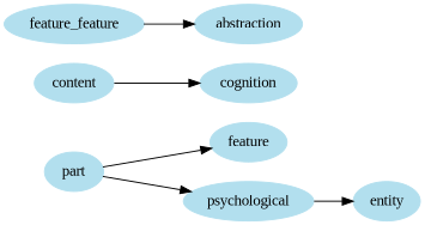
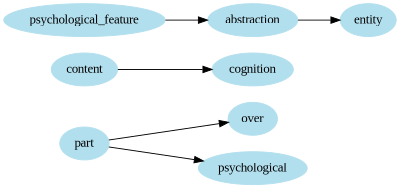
  digraph {
    fontname="Liberation Serif"
    rankdir=LR
    node [color=lightblue2 fontname="Liberation Serif" style=filled]
    edge [fontname="Liberation Serif"]
    part
-   over [label=feature]
+   over
    n3 [label=psychological]
    content
    cognition
-   psychological_feature [label=feature_feature]
+   psychological_feature
    abstraction
    entity
    part -> over
    part -> n3
    content -> cognition
    psychological_feature -> abstraction
-   n3 -> entity
+   abstraction -> entity
  }
